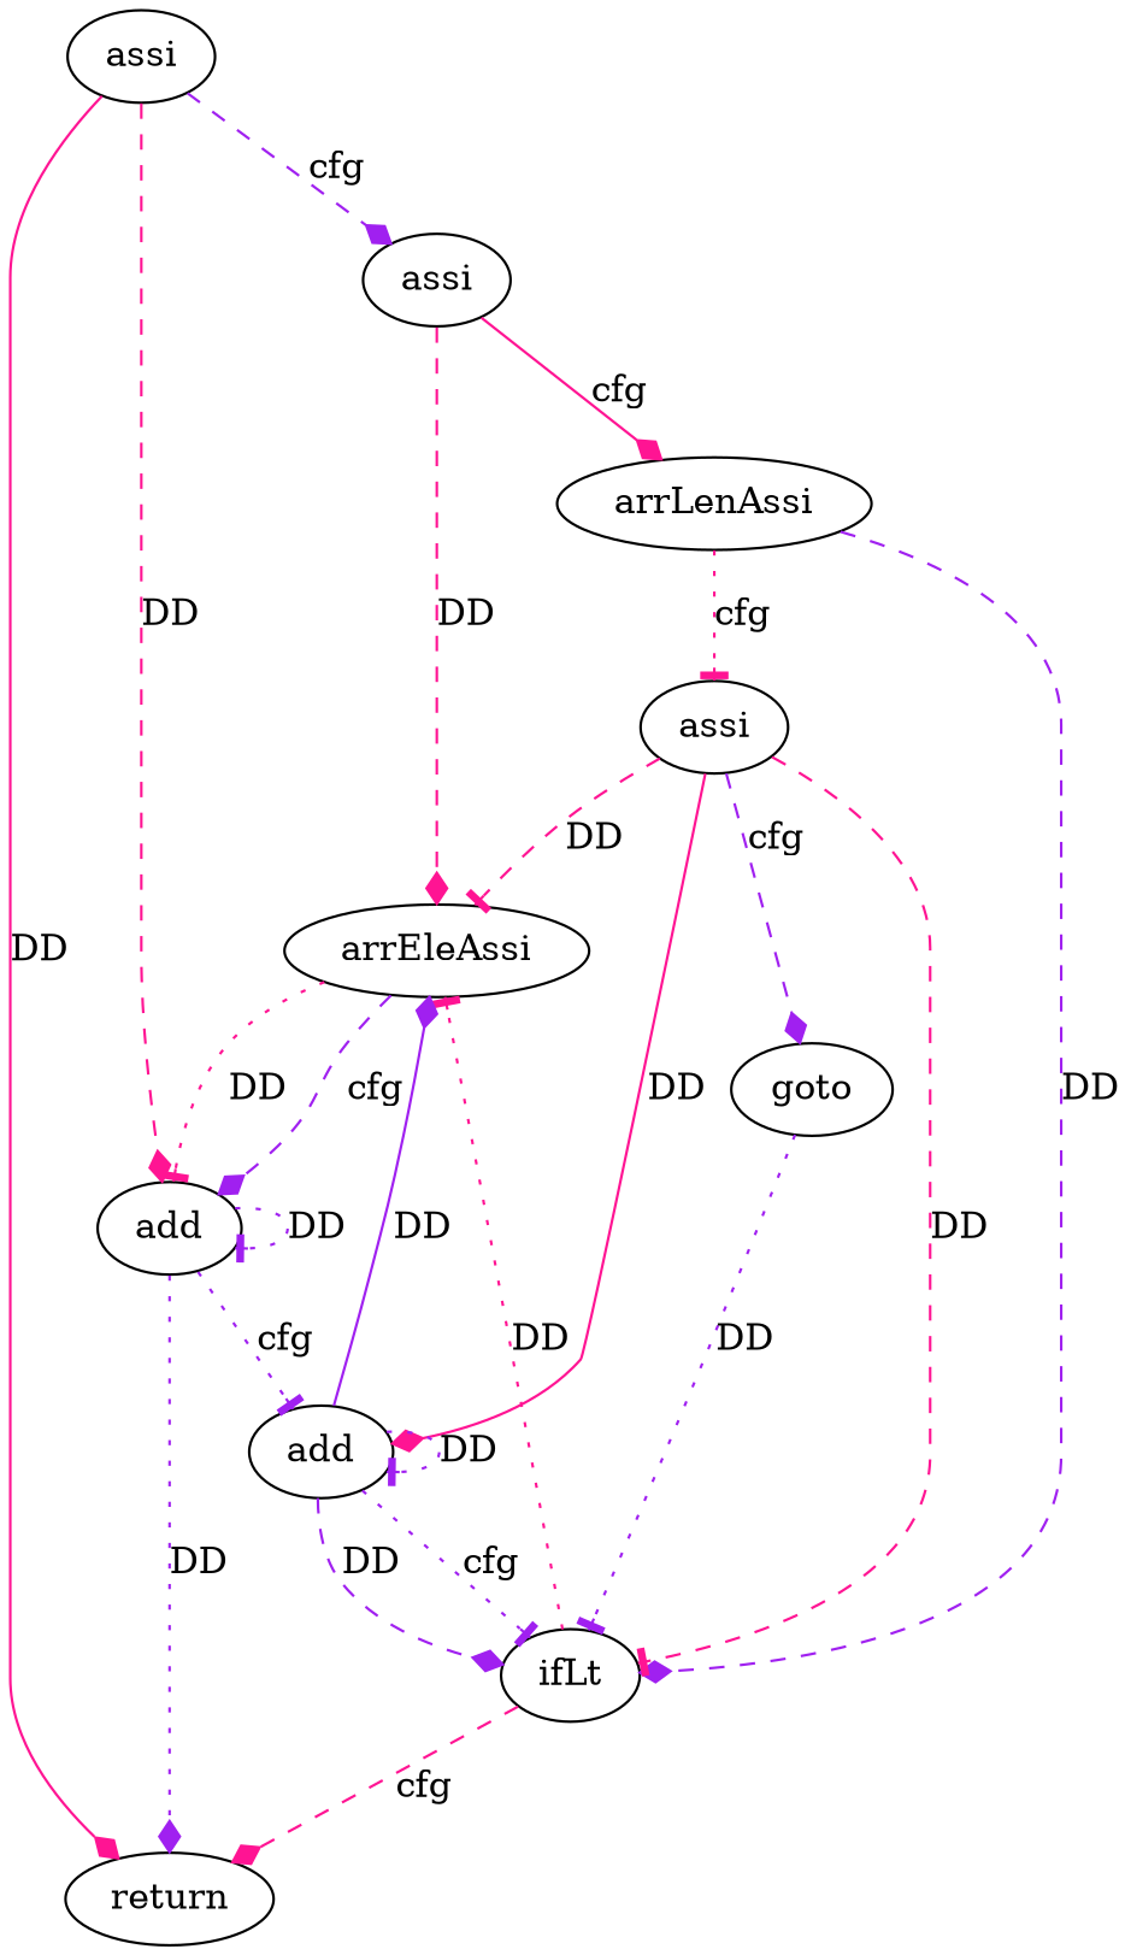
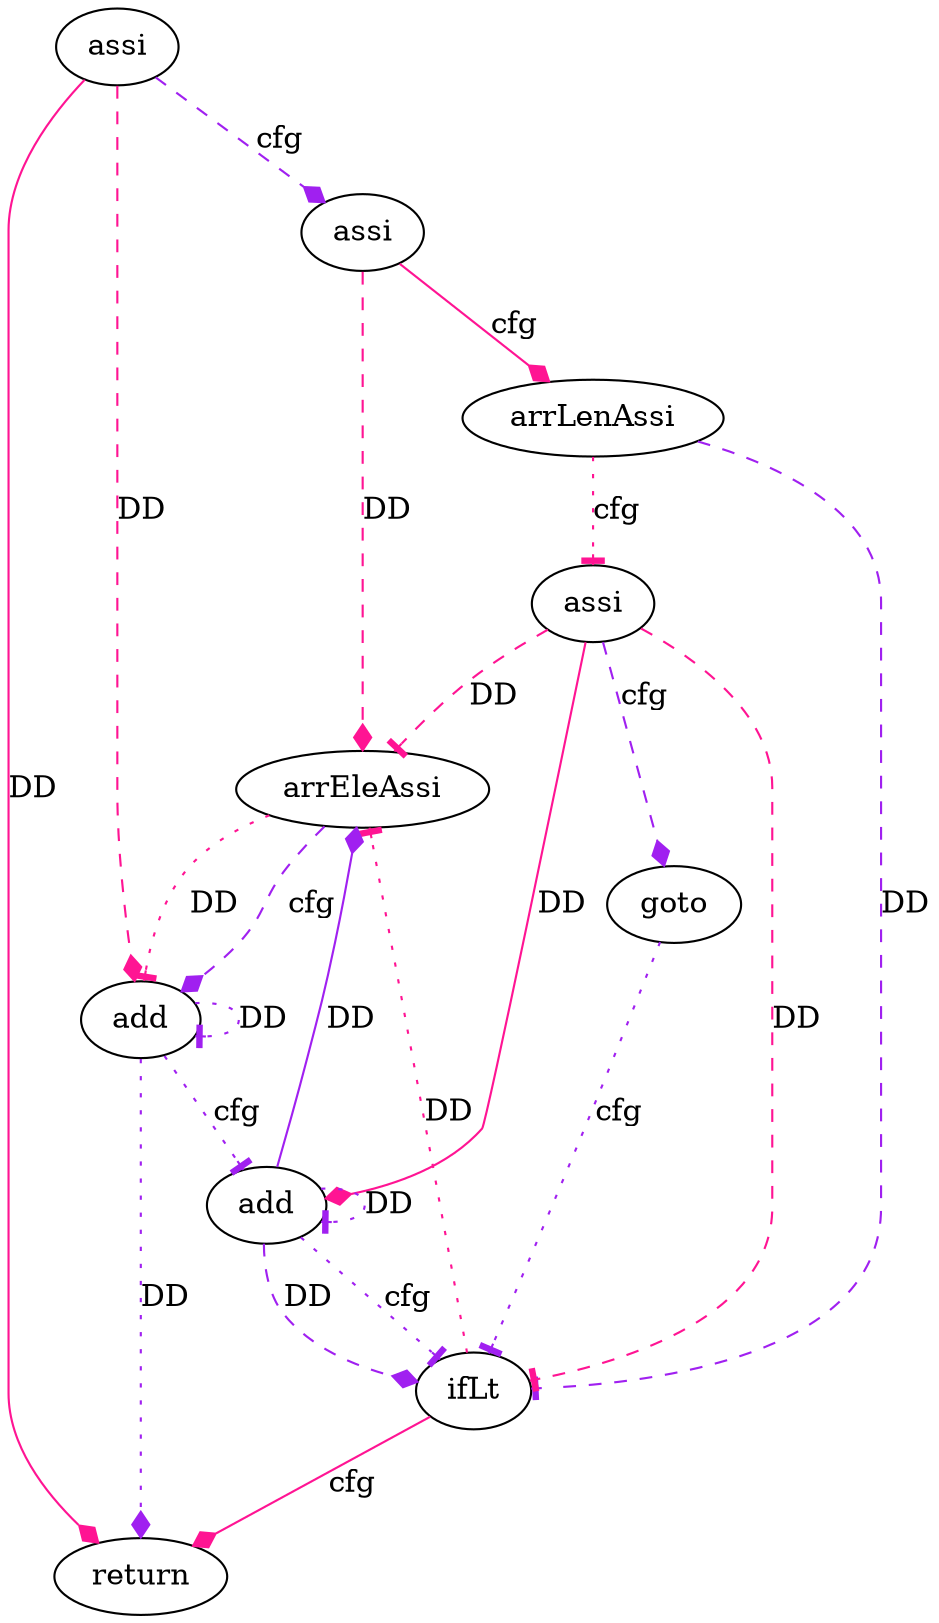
  digraph {
    edge [arrowhead=diamond color=purple style=dashed]
    n1 [label=assi]
    n2 [label=assi]
    n3 [label=add]
    n4 [label=return]
    n5 [label=arrLenAssi]
    n6 [label=arrEleAssi]
    n7 [label=assi]
    n8 [label=ifLt]
    n9 [label=add]
    n10 [label=goto]
    n1 -> n2 [label=cfg]
    n1 -> n3 [color=deeppink label=DD]
    n1 -> n4 [color=deeppink label=DD style=solid]
    n2 -> n5 [color=deeppink label=cfg style=solid]
    n2 -> n6 [color=deeppink label=DD]
    n3 -> n3 [arrowhead=tee label=DD style=dotted]
    n3 -> n4 [label=DD style=dotted]
    n3 -> n9 [arrowhead=tee label=cfg style=dotted]
    n5 -> n7 [arrowhead=tee color=deeppink label=cfg style=dotted]
-   n5 -> n8 [label=DD]
+   n5 -> n8 [arrowhead=tee label=DD]
    n6 -> n3 [arrowhead=tee color=deeppink label=DD style=dotted]
    n6 -> n3 [label=cfg]
    n7 -> n6 [arrowhead=tee color=deeppink label=DD]
    n7 -> n8 [arrowhead=tee color=deeppink label=DD]
    n7 -> n9 [color=deeppink label=DD style=solid]
    n7 -> n10 [label=cfg]
-   n8 -> n4 [color=deeppink label=cfg]
+   n8 -> n4 [color=deeppink label=cfg style=solid]
    n8 -> n6 [arrowhead=tee color=deeppink label=DD style=dotted]
    n9 -> n6 [label=DD style=solid]
    n9 -> n8 [label=DD]
    n9 -> n8 [arrowhead=tee label=cfg style=dotted]
    n9 -> n9 [arrowhead=tee label=DD style=dotted]
-   n10 -> n8 [arrowhead=tee label=DD style=dotted]
+   n10 -> n8 [arrowhead=tee label=cfg style=dotted]
  }
